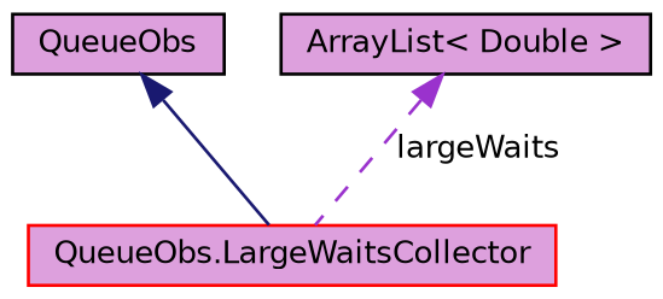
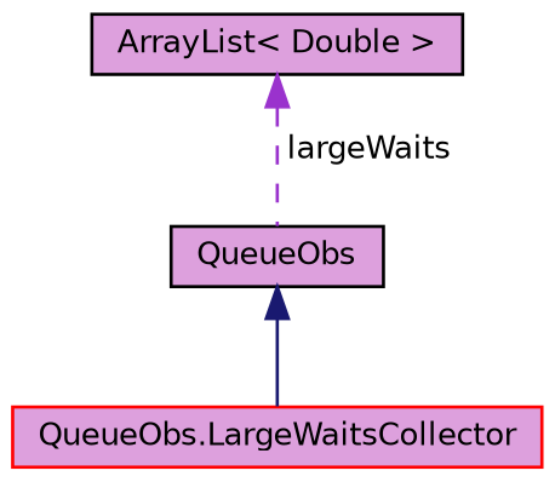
  digraph {
    node [color=black fillcolor=plum fontname=Helvetica fontsize=10 shape=record style=filled]
    edge [dir=back fontname=Helvetica fontsize=10 labelfontname=Helvetica labelfontsize=10]
    n1 [color=red fontcolor=black height=0.2 label="QueueObs.LargeWaitsCollector" width=0.4]
    n2 [height=0.2 label=QueueObs width=0.4]
    n3 [height=0.2 label="ArrayList\< Double \>" width=0.4]
    n2 -> n1 [color=midnightblue style=solid]
-   n3 -> n1 [color=darkorchid3 label=" largeWaits" style=dashed]
+   n3 -> n2 [color=darkorchid3 label=" largeWaits" style=dashed]
  }
